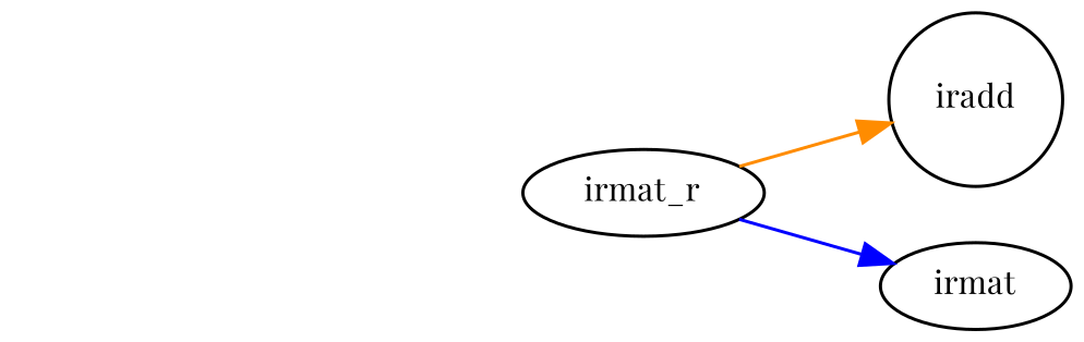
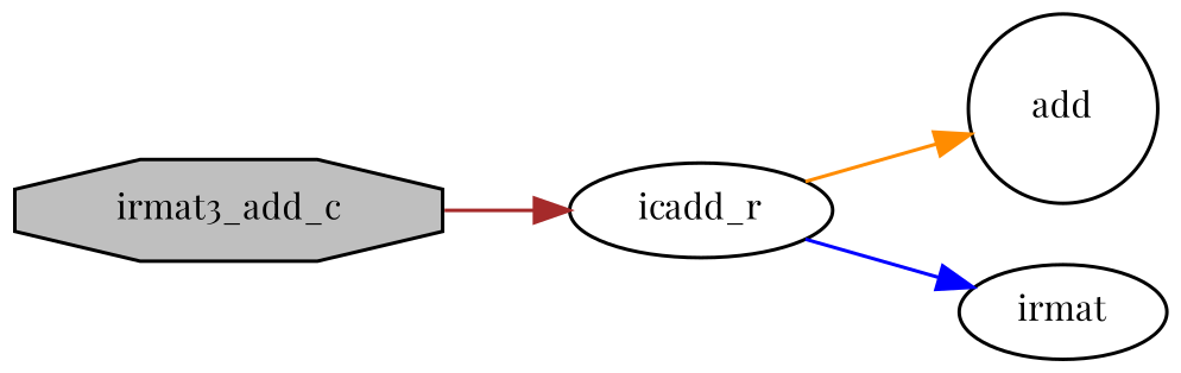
  digraph {
    fontname="Playfair Display"
    rankdir=LR
    node [color=black fillcolor=white fontname="Playfair Display" fontsize=10 shape=ellipse style=filled]
    edge [fontname="Playfair Display" fontsize=10 labelfontname=Helvetica labelfontsize=10 style=solid]
-   n2 [height=0.2 label=irmat_r width=0.4]
-   n3 [height=0.2 label=iradd shape=circle width=0.4]
+   n1 [fillcolor=grey75 fontcolor=black height=0.2 label=irmat3_add_c shape=octagon width=0.4]
+   n2 [height=0.2 label=icadd_r width=0.4]
+   n3 [height=0.2 label=add shape=circle width=0.4]
    n4 [height=0.2 label=irmat width=0.4]
+   n1 -> n2 [color=brown]
    n2 -> n3 [color=darkorange]
    n2 -> n4 [color=blue]
  }
